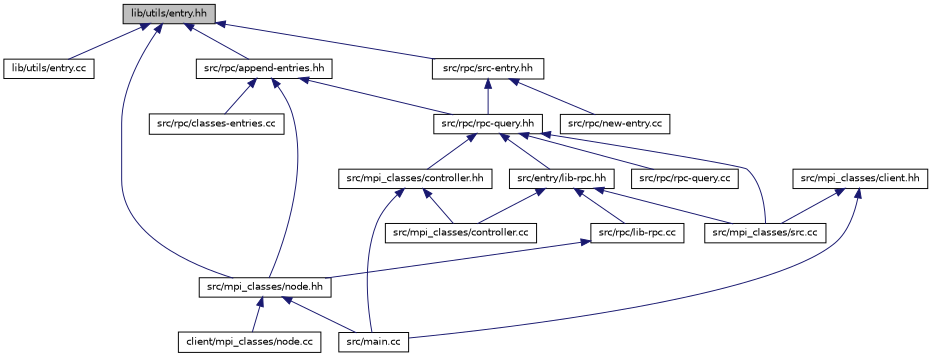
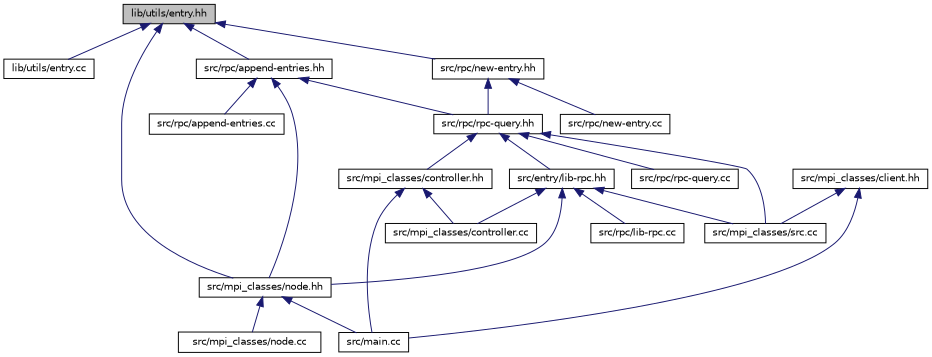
  digraph {
    node [color=black fillcolor=white fontname=Helvetica fontsize=10 shape=record style=filled]
    edge [color=midnightblue dir=back fontname=Helvetica fontsize=10 labelfontname=Helvetica labelfontsize=10 style=solid]
    n1 [fillcolor=grey75 fontcolor=black height=0.2 label="lib/utils/entry.hh" width=0.4]
    n2 [height=0.2 label="lib/utils/entry.cc" width=0.4]
    n3 [height=0.2 label="src/mpi_classes/node.hh" width=0.4]
    n4 [height=0.2 label="src/rpc/append-entries.hh" width=0.4]
-   n5 [height=0.2 label="src/rpc/src-entry.hh" width=0.4]
+   n5 [height=0.2 label="src/rpc/new-entry.hh" width=0.4]
    n6 [height=0.2 label="src/main.cc" width=0.4]
-   n7 [height=0.2 label="client/mpi_classes/node.cc" width=0.4]
-   n8 [height=0.2 label="src/rpc/classes-entries.cc" width=0.4]
+   n7 [height=0.2 label="src/mpi_classes/node.cc" width=0.4]
+   n8 [height=0.2 label="src/rpc/append-entries.cc" width=0.4]
    n9 [height=0.2 label="src/rpc/rpc-query.hh" width=0.4]
    n10 [height=0.2 label="src/rpc/new-entry.cc" width=0.4]
    n11 [height=0.2 label="src/mpi_classes/src.cc" width=0.4]
    n12 [height=0.2 label="src/mpi_classes/controller.hh" width=0.4]
    n13 [height=0.2 label="src/entry/lib-rpc.hh" width=0.4]
    n14 [height=0.2 label="src/rpc/rpc-query.cc" width=0.4]
    n15 [height=0.2 label="src/mpi_classes/client.hh" width=0.4]
    n16 [height=0.2 label="src/mpi_classes/controller.cc" width=0.4]
    n17 [height=0.2 label="src/rpc/lib-rpc.cc" width=0.4]
    n1 -> n2
    n1 -> n3
    n1 -> n4
    n1 -> n5
    n3 -> n6
    n3 -> n7
    n4 -> n3
    n4 -> n8
    n4 -> n9
    n5 -> n9
    n5 -> n10
    n9 -> n11
    n9 -> n12
    n9 -> n13
    n9 -> n14
    n12 -> n6
    n12 -> n16
-   n17 -> n3
+   n13 -> n3
    n13 -> n11
    n13 -> n16
    n13 -> n17
    n15 -> n6
    n15 -> n11
  }
